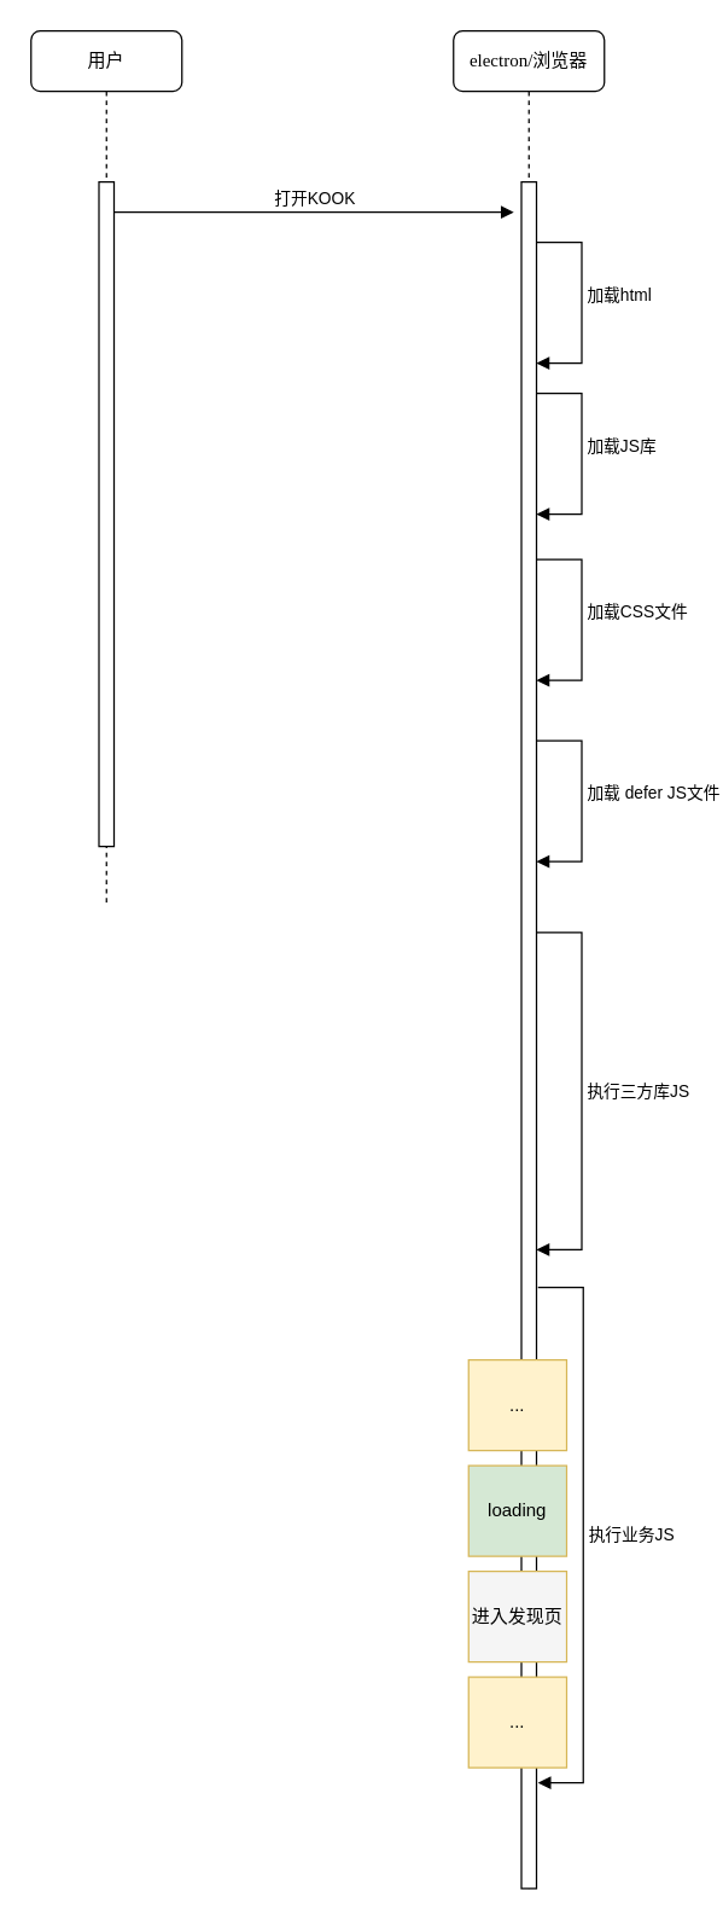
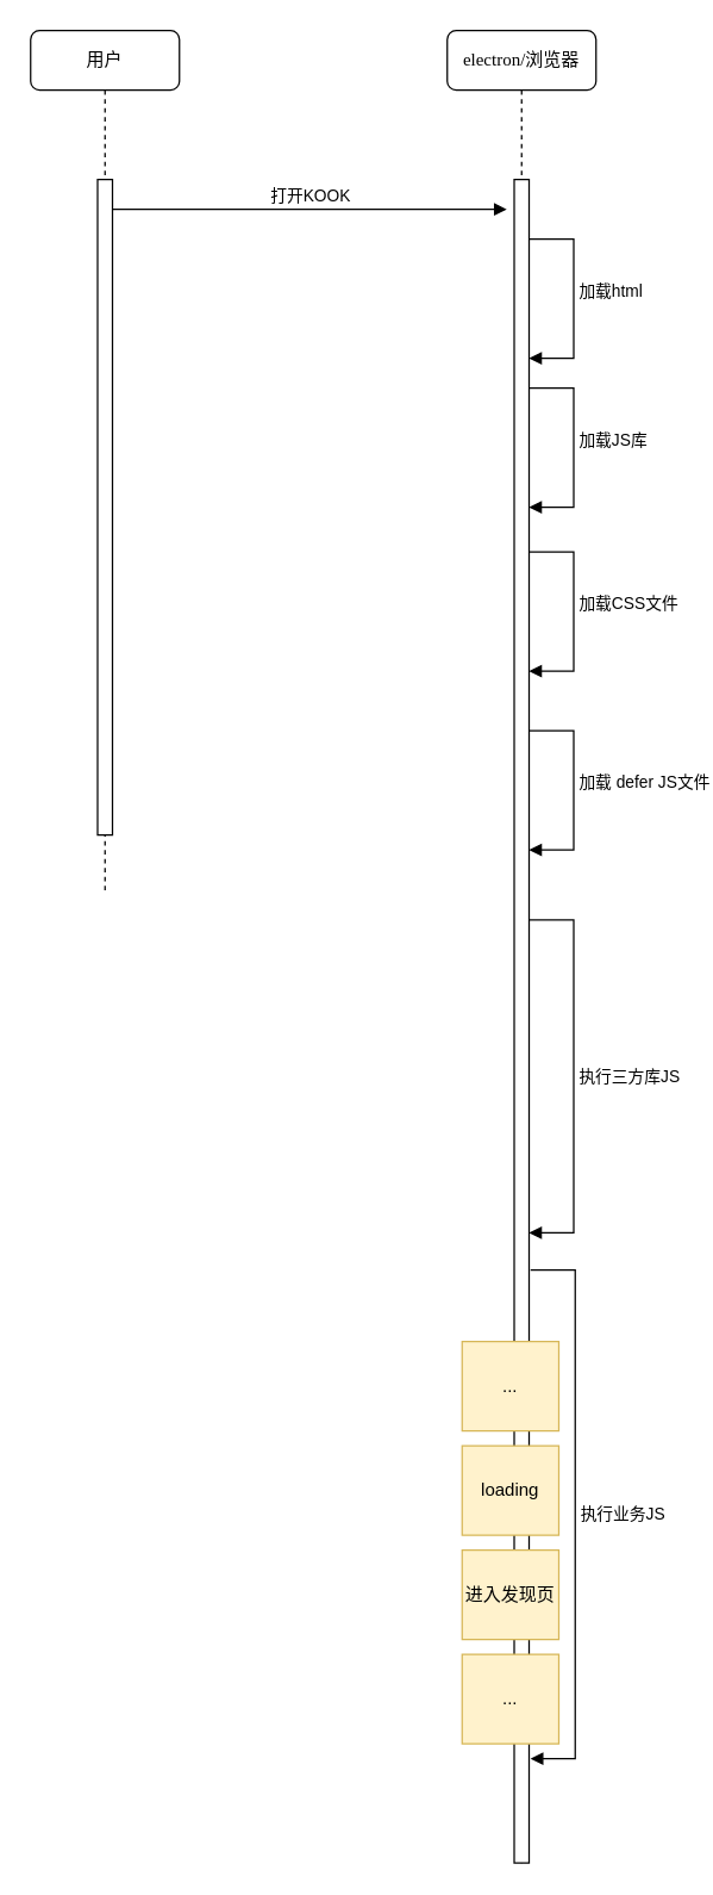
  <mxCell id="0" />
  <mxCell id="1" parent="0" />
  <mxCell id="2" value="用户" style="shape=umlLifeline;perimeter=lifelinePerimeter;whiteSpace=wrap;html=1;container=1;collapsible=0;recursiveResize=0;outlineConnect=0;rounded=1;shadow=0;comic=0;labelBackgroundColor=none;strokeWidth=1;fontFamily=Verdana;fontSize=12;align=center;" vertex="1" parent="1"><mxGeometry x="20" y="20" width="100" height="580" as="geometry" /></mxCell>
  <mxCell id="3" value="" style="html=1;points=[];perimeter=orthogonalPerimeter;rounded=0;shadow=0;comic=0;labelBackgroundColor=none;strokeWidth=1;fontFamily=Verdana;fontSize=12;align=center;" vertex="1" parent="2"><mxGeometry x="45" y="100" width="10" height="440" as="geometry" /></mxCell>
  <mxCell id="4" value="打开KOOK" style="html=1;verticalAlign=bottom;endArrow=block;curved=0;rounded=0;" edge="1" parent="2"><mxGeometry width="80" relative="1" as="geometry"><mxPoint x="55" y="120" as="sourcePoint" /><mxPoint x="320" y="120" as="targetPoint" /></mxGeometry></mxCell>
  <mxCell id="5" value="electron/浏览器" style="shape=umlLifeline;perimeter=lifelinePerimeter;whiteSpace=wrap;html=1;container=1;collapsible=0;recursiveResize=0;outlineConnect=0;rounded=1;shadow=0;comic=0;labelBackgroundColor=none;strokeWidth=1;fontFamily=Verdana;fontSize=12;align=center;" vertex="1" parent="1"><mxGeometry x="300" y="20" width="100" height="1230" as="geometry" /></mxCell>
  <mxCell id="6" value="" style="html=1;points=[];perimeter=orthogonalPerimeter;rounded=0;shadow=0;comic=0;labelBackgroundColor=none;strokeWidth=1;fontFamily=Verdana;fontSize=12;align=center;" vertex="1" parent="5"><mxGeometry x="45" y="100" width="10" height="1130" as="geometry" /></mxCell>
- <mxCell id="7" value="loading" style="rounded=0;whiteSpace=wrap;html=1;fillColor=#d5e8d4;strokeColor=#d6b656;" vertex="1" parent="5"><mxGeometry x="10" y="950" width="65" height="60" as="geometry" /></mxCell>
- <mxCell id="8" value="进入发现页" style="rounded=0;whiteSpace=wrap;html=1;fillColor=#f5f5f5;strokeColor=#d6b656;" vertex="1" parent="5"><mxGeometry x="10" y="1020" width="65" height="60" as="geometry" /></mxCell>
+ <mxCell id="7" value="loading" style="rounded=0;whiteSpace=wrap;html=1;fillColor=#fff2cc;strokeColor=#d6b656;" vertex="1" parent="5"><mxGeometry x="10" y="950" width="65" height="60" as="geometry" /></mxCell>
+ <mxCell id="8" value="进入发现页" style="rounded=0;whiteSpace=wrap;html=1;fillColor=#fff2cc;strokeColor=#d6b656;" vertex="1" parent="5"><mxGeometry x="10" y="1020" width="65" height="60" as="geometry" /></mxCell>
  <mxCell id="9" value="..." style="rounded=0;whiteSpace=wrap;html=1;fillColor=#fff2cc;strokeColor=#d6b656;" vertex="1" parent="5"><mxGeometry x="10" y="1090" width="65" height="60" as="geometry" /></mxCell>
  <mxCell id="10" value="..." style="rounded=0;whiteSpace=wrap;html=1;fillColor=#fff2cc;strokeColor=#d6b656;" vertex="1" parent="5"><mxGeometry x="10" y="880" width="65" height="60" as="geometry" /></mxCell>
  <mxCell id="11" value="执行三方库JS" style="html=1;align=left;spacingLeft=2;endArrow=block;rounded=0;edgeStyle=orthogonalEdgeStyle;curved=0;rounded=0;" edge="1" parent="1"><mxGeometry relative="1" as="geometry"><mxPoint x="355" y="617" as="sourcePoint" /><Array as="points"><mxPoint x="385" y="617" /><mxPoint x="385" y="827" /><mxPoint x="355" y="827" /></Array><mxPoint x="355" y="827" as="targetPoint" /></mxGeometry></mxCell>
  <mxCell id="12" value="加载html" style="html=1;align=left;spacingLeft=2;endArrow=block;rounded=0;edgeStyle=orthogonalEdgeStyle;curved=0;rounded=0;" edge="1" parent="1"><mxGeometry relative="1" as="geometry"><mxPoint x="365" y="160" as="sourcePoint" /><Array as="points"><mxPoint x="355" y="160" /><mxPoint x="385" y="160" /><mxPoint x="385" y="240" /><mxPoint x="355" y="240" /></Array><mxPoint x="355" y="240" as="targetPoint" /></mxGeometry></mxCell>
  <mxCell id="13" value="加载JS库" style="html=1;align=left;spacingLeft=2;endArrow=block;rounded=0;edgeStyle=orthogonalEdgeStyle;curved=0;rounded=0;" edge="1" parent="1"><mxGeometry relative="1" as="geometry"><mxPoint x="365" y="260" as="sourcePoint" /><Array as="points"><mxPoint x="355" y="260" /><mxPoint x="385" y="260" /><mxPoint x="385" y="340" /><mxPoint x="355" y="340" /></Array><mxPoint x="355" y="340" as="targetPoint" /></mxGeometry></mxCell>
  <mxCell id="14" value="加载CSS文件" style="html=1;align=left;spacingLeft=2;endArrow=block;rounded=0;edgeStyle=orthogonalEdgeStyle;curved=0;rounded=0;" edge="1" parent="1"><mxGeometry relative="1" as="geometry"><mxPoint x="365" y="370" as="sourcePoint" /><Array as="points"><mxPoint x="355" y="370" /><mxPoint x="385" y="370" /><mxPoint x="385" y="450" /><mxPoint x="355" y="450" /></Array><mxPoint x="355" y="450" as="targetPoint" /></mxGeometry></mxCell>
  <mxCell id="15" value="加载 defer JS文件" style="html=1;align=left;spacingLeft=2;endArrow=block;rounded=0;edgeStyle=orthogonalEdgeStyle;curved=0;rounded=0;" edge="1" parent="1"><mxGeometry relative="1" as="geometry"><mxPoint x="365" y="490" as="sourcePoint" /><Array as="points"><mxPoint x="355" y="490" /><mxPoint x="385" y="490" /><mxPoint x="385" y="570" /><mxPoint x="355" y="570" /></Array><mxPoint x="355" y="570" as="targetPoint" /></mxGeometry></mxCell>
  <mxCell id="16" value="执行业务JS" style="html=1;align=left;spacingLeft=2;endArrow=block;rounded=0;edgeStyle=orthogonalEdgeStyle;curved=0;rounded=0;" edge="1" parent="1"><mxGeometry relative="1" as="geometry"><mxPoint x="356" y="852" as="sourcePoint" /><Array as="points"><mxPoint x="386" y="852" /><mxPoint x="386" y="1180" /><mxPoint x="356" y="1180" /></Array><mxPoint x="356" y="1180" as="targetPoint" /></mxGeometry></mxCell>
